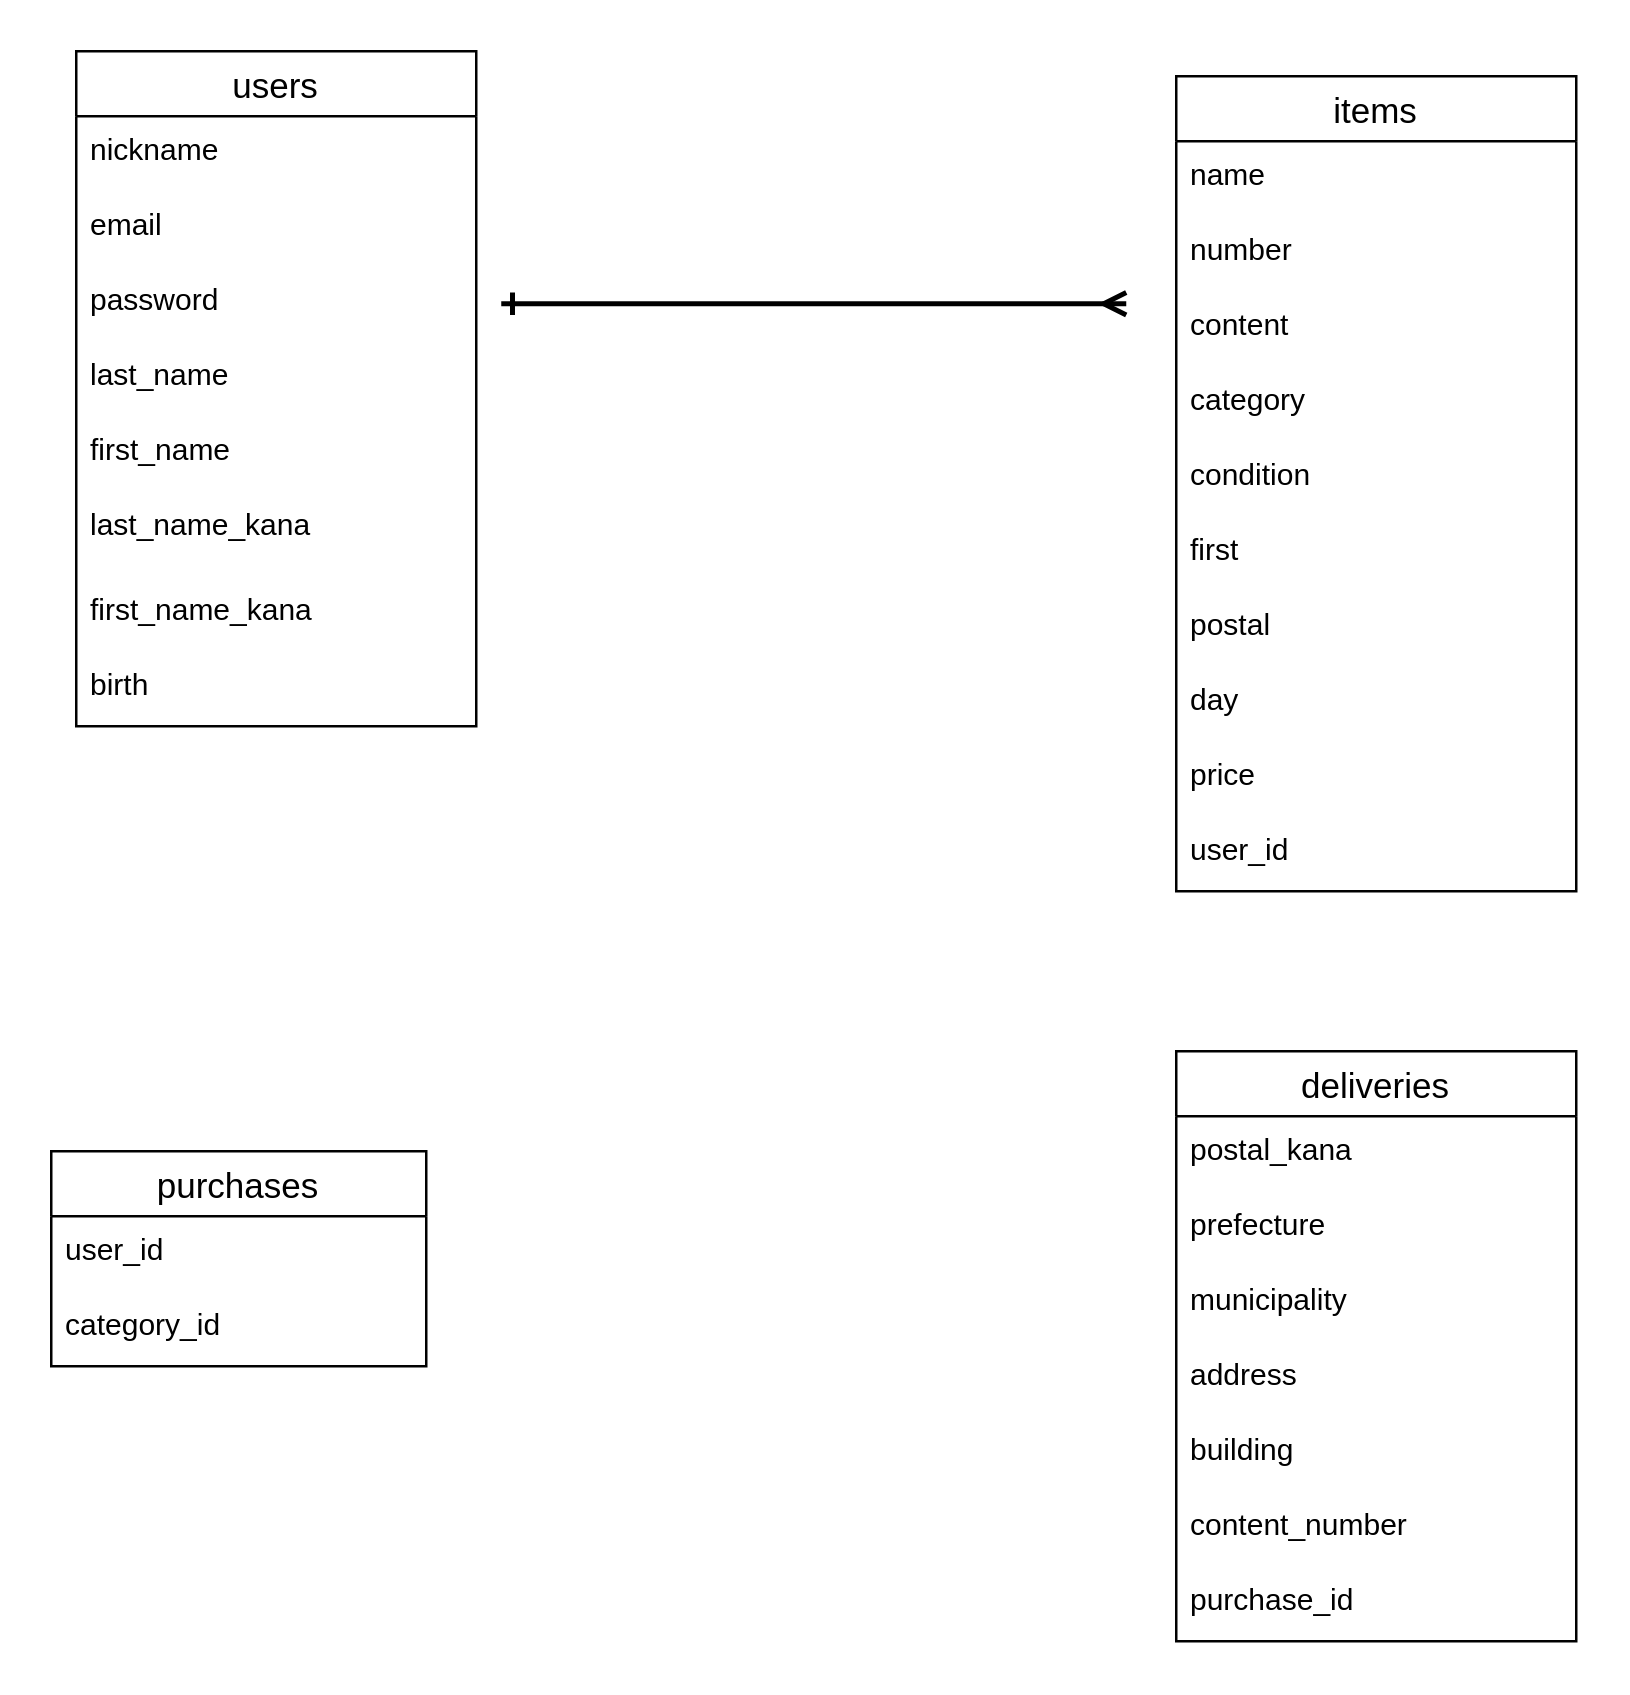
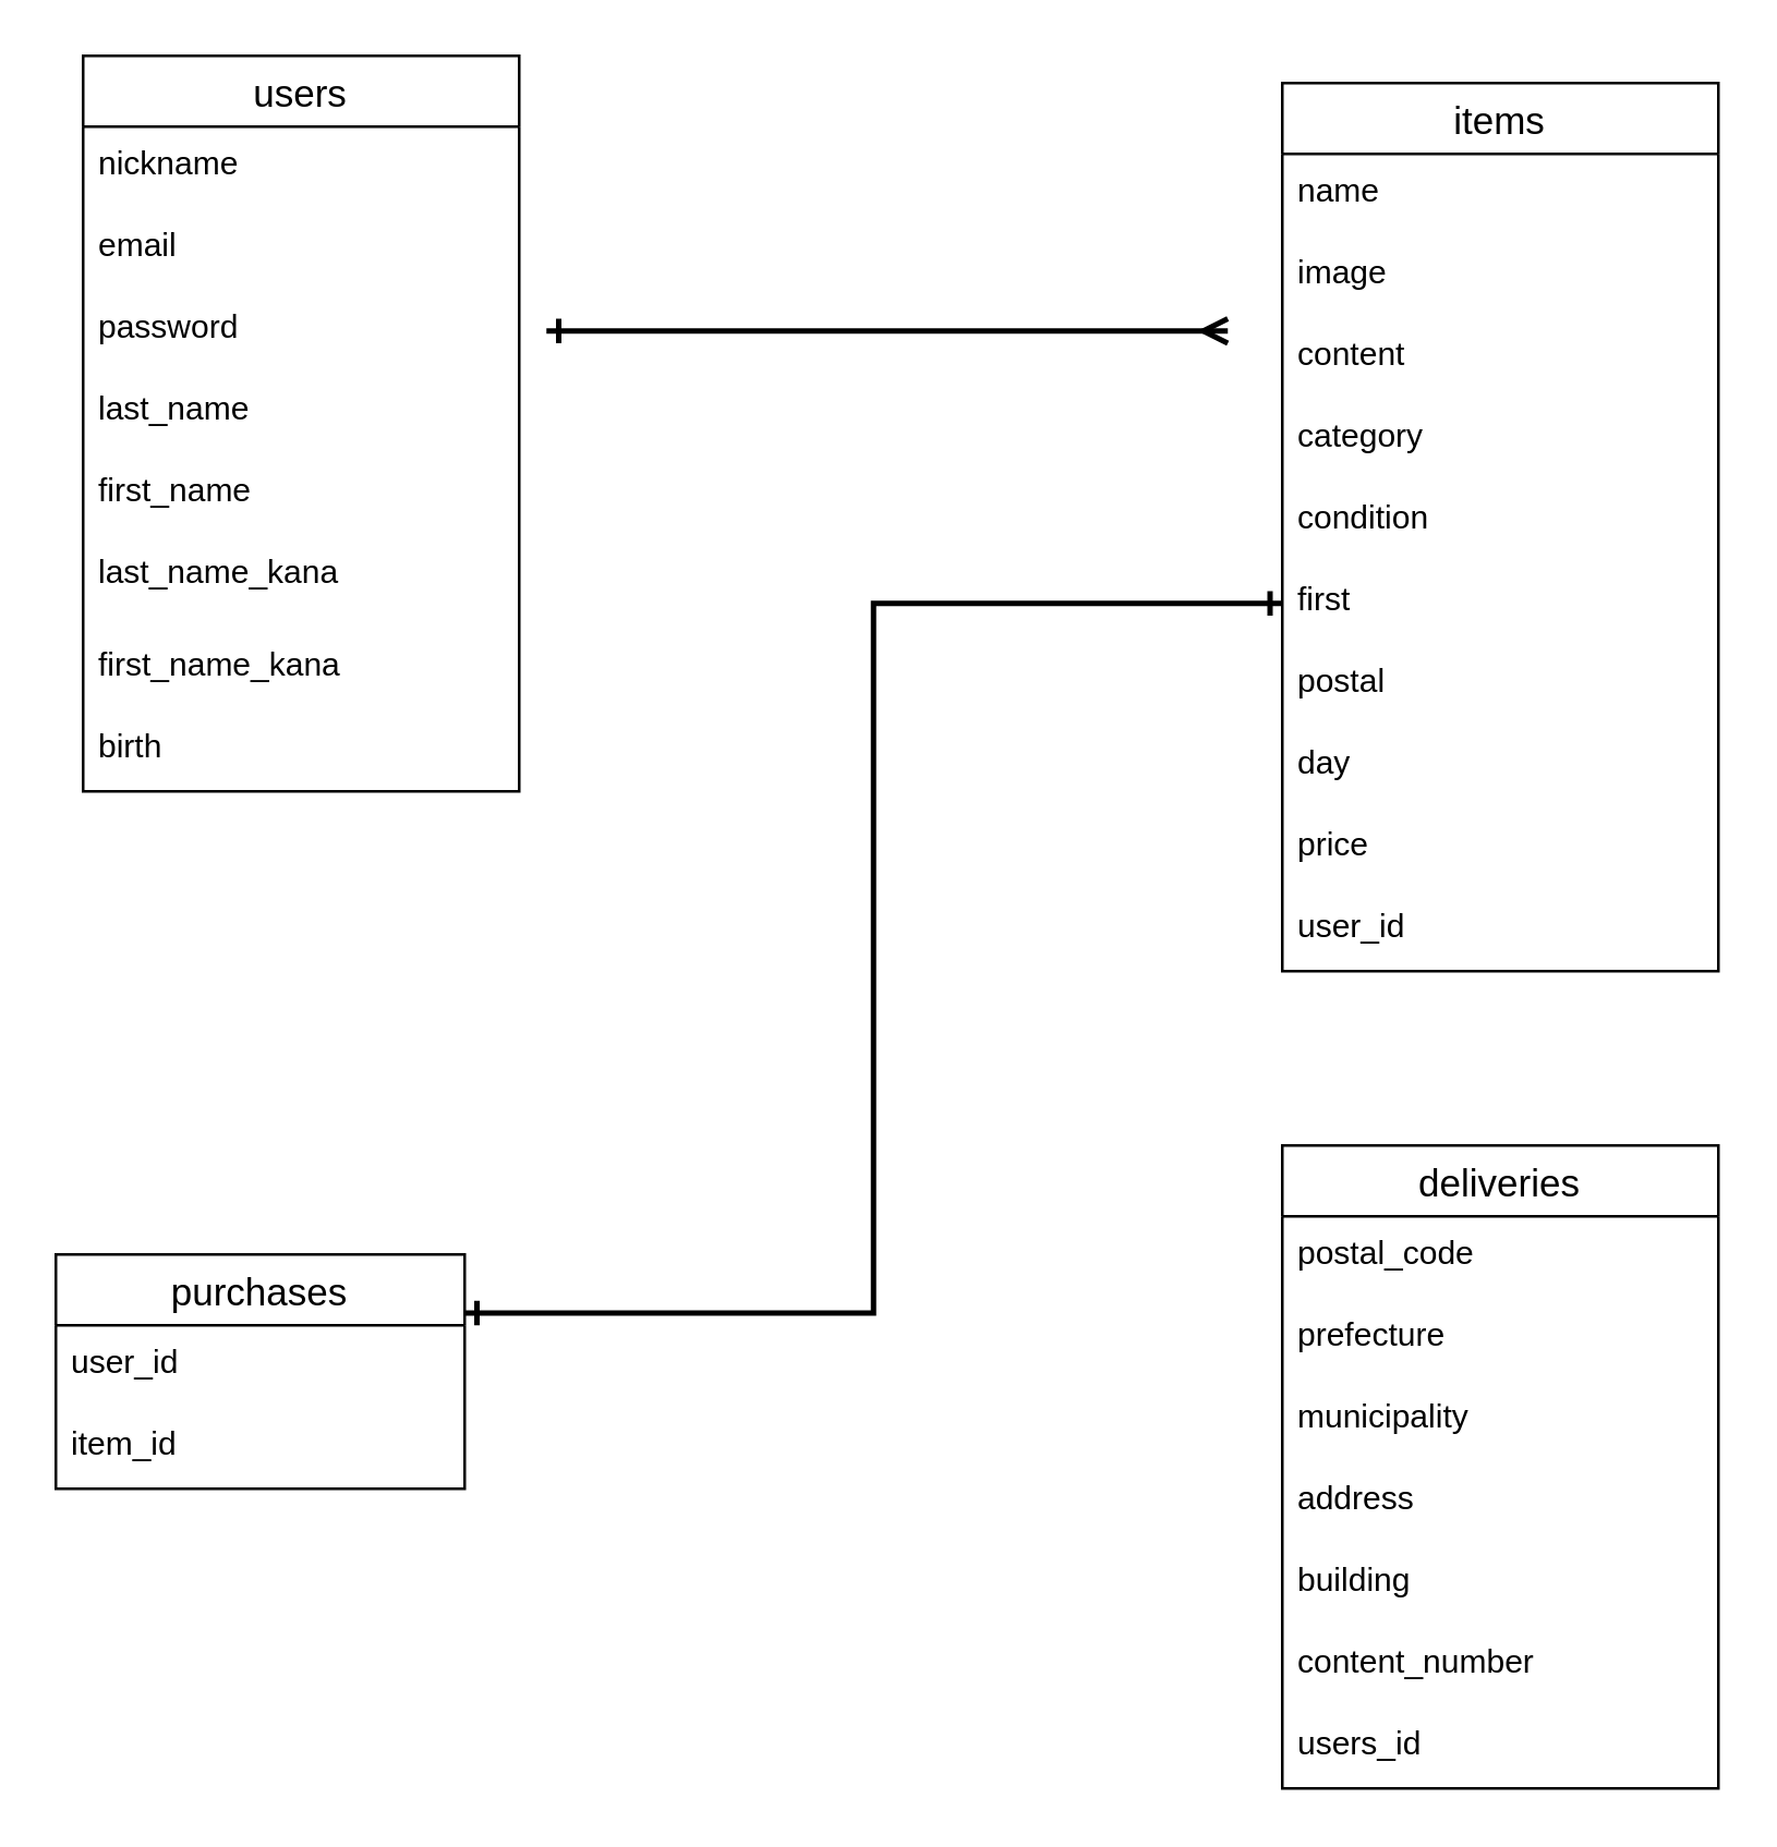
  <mxCell id="0" />
  <mxCell id="1" parent="0" />
  <mxCell id="2" value="users" style="swimlane;fontStyle=0;childLayout=stackLayout;horizontal=1;startSize=26;horizontalStack=0;resizeParent=1;resizeParentMax=0;resizeLast=0;collapsible=1;marginBottom=0;align=center;fontSize=14;" vertex="1" parent="1"><mxGeometry x="30" y="20" width="160" height="270" as="geometry" /></mxCell>
  <mxCell id="3" value="nickname" style="text;strokeColor=none;fillColor=none;spacingLeft=4;spacingRight=4;overflow=hidden;rotatable=0;points=[[0,0.5],[1,0.5]];portConstraint=eastwest;fontSize=12;" vertex="1" parent="2"><mxGeometry y="26" width="160" height="30" as="geometry" /></mxCell>
  <mxCell id="4" value="email" style="text;strokeColor=none;fillColor=none;spacingLeft=4;spacingRight=4;overflow=hidden;rotatable=0;points=[[0,0.5],[1,0.5]];portConstraint=eastwest;fontSize=12;" vertex="1" parent="2"><mxGeometry y="56" width="160" height="30" as="geometry" /></mxCell>
  <mxCell id="5" value="password" style="text;strokeColor=none;fillColor=none;spacingLeft=4;spacingRight=4;overflow=hidden;rotatable=0;points=[[0,0.5],[1,0.5]];portConstraint=eastwest;fontSize=12;" vertex="1" parent="2"><mxGeometry y="86" width="160" height="30" as="geometry" /></mxCell>
  <mxCell id="6" value="last_name" style="text;strokeColor=none;fillColor=none;spacingLeft=4;spacingRight=4;overflow=hidden;rotatable=0;points=[[0,0.5],[1,0.5]];portConstraint=eastwest;fontSize=12;" vertex="1" parent="2"><mxGeometry y="116" width="160" height="30" as="geometry" /></mxCell>
  <mxCell id="7" value="first_name" style="text;strokeColor=none;fillColor=none;spacingLeft=4;spacingRight=4;overflow=hidden;rotatable=0;points=[[0,0.5],[1,0.5]];portConstraint=eastwest;fontSize=12;" vertex="1" parent="2"><mxGeometry y="146" width="160" height="30" as="geometry" /></mxCell>
  <mxCell id="8" value="last_name_kana" style="text;strokeColor=none;fillColor=none;spacingLeft=4;spacingRight=4;overflow=hidden;rotatable=0;points=[[0,0.5],[1,0.5]];portConstraint=eastwest;fontSize=12;" vertex="1" parent="2"><mxGeometry y="176" width="160" height="34" as="geometry" /></mxCell>
  <mxCell id="9" value="first_name_kana" style="text;strokeColor=none;fillColor=none;spacingLeft=4;spacingRight=4;overflow=hidden;rotatable=0;points=[[0,0.5],[1,0.5]];portConstraint=eastwest;fontSize=12;" vertex="1" parent="2"><mxGeometry y="210" width="160" height="30" as="geometry" /></mxCell>
  <mxCell id="10" value="birth" style="text;strokeColor=none;fillColor=none;spacingLeft=4;spacingRight=4;overflow=hidden;rotatable=0;points=[[0,0.5],[1,0.5]];portConstraint=eastwest;fontSize=12;" vertex="1" parent="2"><mxGeometry y="240" width="160" height="30" as="geometry" /></mxCell>
  <mxCell id="11" value="deliveries" style="swimlane;fontStyle=0;childLayout=stackLayout;horizontal=1;startSize=26;horizontalStack=0;resizeParent=1;resizeParentMax=0;resizeLast=0;collapsible=1;marginBottom=0;align=center;fontSize=14;" vertex="1" parent="1"><mxGeometry x="470" y="420" width="160" height="236" as="geometry" /></mxCell>
- <mxCell id="12" value="postal_kana" style="text;strokeColor=none;fillColor=none;spacingLeft=4;spacingRight=4;overflow=hidden;rotatable=0;points=[[0,0.5],[1,0.5]];portConstraint=eastwest;fontSize=12;" vertex="1" parent="11"><mxGeometry y="26" width="160" height="30" as="geometry" /></mxCell>
+ <mxCell id="12" value="postal_code" style="text;strokeColor=none;fillColor=none;spacingLeft=4;spacingRight=4;overflow=hidden;rotatable=0;points=[[0,0.5],[1,0.5]];portConstraint=eastwest;fontSize=12;" vertex="1" parent="11"><mxGeometry y="26" width="160" height="30" as="geometry" /></mxCell>
  <mxCell id="13" value="prefecture" style="text;strokeColor=none;fillColor=none;spacingLeft=4;spacingRight=4;overflow=hidden;rotatable=0;points=[[0,0.5],[1,0.5]];portConstraint=eastwest;fontSize=12;" vertex="1" parent="11"><mxGeometry y="56" width="160" height="30" as="geometry" /></mxCell>
  <mxCell id="14" value="municipality" style="text;strokeColor=none;fillColor=none;spacingLeft=4;spacingRight=4;overflow=hidden;rotatable=0;points=[[0,0.5],[1,0.5]];portConstraint=eastwest;fontSize=12;" vertex="1" parent="11"><mxGeometry y="86" width="160" height="30" as="geometry" /></mxCell>
  <mxCell id="15" value="address" style="text;strokeColor=none;fillColor=none;spacingLeft=4;spacingRight=4;overflow=hidden;rotatable=0;points=[[0,0.5],[1,0.5]];portConstraint=eastwest;fontSize=12;" vertex="1" parent="11"><mxGeometry y="116" width="160" height="30" as="geometry" /></mxCell>
  <mxCell id="16" value="building" style="text;strokeColor=none;fillColor=none;spacingLeft=4;spacingRight=4;overflow=hidden;rotatable=0;points=[[0,0.5],[1,0.5]];portConstraint=eastwest;fontSize=12;" vertex="1" parent="11"><mxGeometry y="146" width="160" height="30" as="geometry" /></mxCell>
  <mxCell id="17" value="content_number" style="text;strokeColor=none;fillColor=none;spacingLeft=4;spacingRight=4;overflow=hidden;rotatable=0;points=[[0,0.5],[1,0.5]];portConstraint=eastwest;fontSize=12;" vertex="1" parent="11"><mxGeometry y="176" width="160" height="30" as="geometry" /></mxCell>
- <mxCell id="18" value="purchase_id" style="text;strokeColor=none;fillColor=none;spacingLeft=4;spacingRight=4;overflow=hidden;rotatable=0;points=[[0,0.5],[1,0.5]];portConstraint=eastwest;fontSize=12;" vertex="1" parent="11"><mxGeometry y="206" width="160" height="30" as="geometry" /></mxCell>
+ <mxCell id="18" value="users_id" style="text;strokeColor=none;fillColor=none;spacingLeft=4;spacingRight=4;overflow=hidden;rotatable=0;points=[[0,0.5],[1,0.5]];portConstraint=eastwest;fontSize=12;" vertex="1" parent="11"><mxGeometry y="206" width="160" height="30" as="geometry" /></mxCell>
  <mxCell id="19" style="edgeStyle=orthogonalEdgeStyle;rounded=0;orthogonalLoop=1;jettySize=auto;html=1;endArrow=ERmany;endFill=0;strokeWidth=2;startArrow=ERone;startFill=0;" edge="1" parent="1"><mxGeometry relative="1" as="geometry"><mxPoint x="450" y="121" as="targetPoint" /><mxPoint x="200" y="121" as="sourcePoint" /></mxGeometry></mxCell>
  <mxCell id="20" value="purchases" style="swimlane;fontStyle=0;childLayout=stackLayout;horizontal=1;startSize=26;horizontalStack=0;resizeParent=1;resizeParentMax=0;resizeLast=0;collapsible=1;marginBottom=0;align=center;fontSize=14;" vertex="1" parent="1"><mxGeometry x="20" y="460" width="150" height="86" as="geometry" /></mxCell>
  <mxCell id="21" value="user_id" style="text;strokeColor=none;fillColor=none;spacingLeft=4;spacingRight=4;overflow=hidden;rotatable=0;points=[[0,0.5],[1,0.5]];portConstraint=eastwest;fontSize=12;" vertex="1" parent="20"><mxGeometry y="26" width="150" height="30" as="geometry" /></mxCell>
- <mxCell id="22" value="category_id" style="text;strokeColor=none;fillColor=none;spacingLeft=4;spacingRight=4;overflow=hidden;rotatable=0;points=[[0,0.5],[1,0.5]];portConstraint=eastwest;fontSize=12;" vertex="1" parent="20"><mxGeometry y="56" width="150" height="30" as="geometry" /></mxCell>
+ <mxCell id="22" value="item_id" style="text;strokeColor=none;fillColor=none;spacingLeft=4;spacingRight=4;overflow=hidden;rotatable=0;points=[[0,0.5],[1,0.5]];portConstraint=eastwest;fontSize=12;" vertex="1" parent="20"><mxGeometry y="56" width="150" height="30" as="geometry" /></mxCell>
  <mxCell id="23" value="items" style="swimlane;fontStyle=0;childLayout=stackLayout;horizontal=1;startSize=26;horizontalStack=0;resizeParent=1;resizeParentMax=0;resizeLast=0;collapsible=1;marginBottom=0;align=center;fontSize=14;" vertex="1" parent="1"><mxGeometry x="470" y="30" width="160" height="326" as="geometry" /></mxCell>
  <mxCell id="24" value="name" style="text;strokeColor=none;fillColor=none;spacingLeft=4;spacingRight=4;overflow=hidden;rotatable=0;points=[[0,0.5],[1,0.5]];portConstraint=eastwest;fontSize=12;" vertex="1" parent="23"><mxGeometry y="26" width="160" height="30" as="geometry" /></mxCell>
- <mxCell id="25" value="number" style="text;strokeColor=none;fillColor=none;spacingLeft=4;spacingRight=4;overflow=hidden;rotatable=0;points=[[0,0.5],[1,0.5]];portConstraint=eastwest;fontSize=12;" vertex="1" parent="23"><mxGeometry y="56" width="160" height="30" as="geometry" /></mxCell>
+ <mxCell id="25" value="image" style="text;strokeColor=none;fillColor=none;spacingLeft=4;spacingRight=4;overflow=hidden;rotatable=0;points=[[0,0.5],[1,0.5]];portConstraint=eastwest;fontSize=12;" vertex="1" parent="23"><mxGeometry y="56" width="160" height="30" as="geometry" /></mxCell>
  <mxCell id="26" value="content&#10;" style="text;strokeColor=none;fillColor=none;spacingLeft=4;spacingRight=4;overflow=hidden;rotatable=0;points=[[0,0.5],[1,0.5]];portConstraint=eastwest;fontSize=12;" vertex="1" parent="23"><mxGeometry y="86" width="160" height="30" as="geometry" /></mxCell>
  <mxCell id="27" value="category" style="text;strokeColor=none;fillColor=none;spacingLeft=4;spacingRight=4;overflow=hidden;rotatable=0;points=[[0,0.5],[1,0.5]];portConstraint=eastwest;fontSize=12;" vertex="1" parent="23"><mxGeometry y="116" width="160" height="30" as="geometry" /></mxCell>
  <mxCell id="28" value="condition" style="text;strokeColor=none;fillColor=none;spacingLeft=4;spacingRight=4;overflow=hidden;rotatable=0;points=[[0,0.5],[1,0.5]];portConstraint=eastwest;fontSize=12;" vertex="1" parent="23"><mxGeometry y="146" width="160" height="30" as="geometry" /></mxCell>
  <mxCell id="29" value="first" style="text;strokeColor=none;fillColor=none;spacingLeft=4;spacingRight=4;overflow=hidden;rotatable=0;points=[[0,0.5],[1,0.5]];portConstraint=eastwest;fontSize=12;" vertex="1" parent="23"><mxGeometry y="176" width="160" height="30" as="geometry" /></mxCell>
  <mxCell id="30" value="postal" style="text;strokeColor=none;fillColor=none;spacingLeft=4;spacingRight=4;overflow=hidden;rotatable=0;points=[[0,0.5],[1,0.5]];portConstraint=eastwest;fontSize=12;" vertex="1" parent="23"><mxGeometry y="206" width="160" height="30" as="geometry" /></mxCell>
  <mxCell id="31" value="day" style="text;strokeColor=none;fillColor=none;spacingLeft=4;spacingRight=4;overflow=hidden;rotatable=0;points=[[0,0.5],[1,0.5]];portConstraint=eastwest;fontSize=12;" vertex="1" parent="23"><mxGeometry y="236" width="160" height="30" as="geometry" /></mxCell>
  <mxCell id="32" value="price" style="text;strokeColor=none;fillColor=none;spacingLeft=4;spacingRight=4;overflow=hidden;rotatable=0;points=[[0,0.5],[1,0.5]];portConstraint=eastwest;fontSize=12;" vertex="1" parent="23"><mxGeometry y="266" width="160" height="30" as="geometry" /></mxCell>
  <mxCell id="33" value="user_id" style="text;strokeColor=none;fillColor=none;spacingLeft=4;spacingRight=4;overflow=hidden;rotatable=0;points=[[0,0.5],[1,0.5]];portConstraint=eastwest;fontSize=12;" vertex="1" parent="23"><mxGeometry y="296" width="160" height="30" as="geometry" /></mxCell>
+ <mxCell id="34" style="edgeStyle=orthogonalEdgeStyle;rounded=0;orthogonalLoop=1;jettySize=auto;html=1;exitX=0;exitY=0.5;exitDx=0;exitDy=0;entryX=1;entryY=0.25;entryDx=0;entryDy=0;startArrow=ERone;startFill=0;endArrow=ERone;endFill=0;strokeWidth=2;" edge="1" parent="1" source="29" target="20"><mxGeometry relative="1" as="geometry" /></mxCell>
